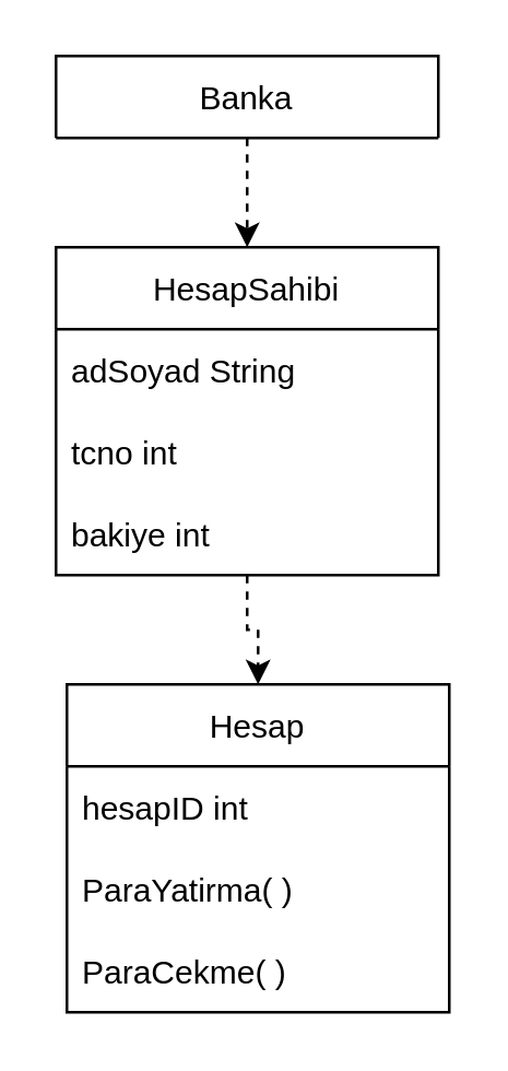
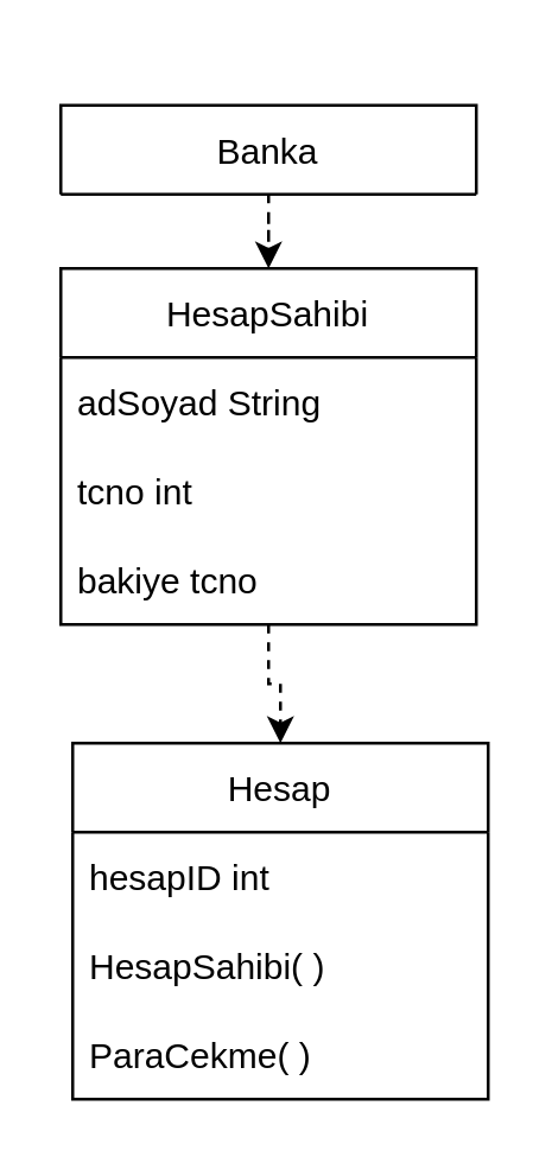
  <mxCell id="0" />
  <mxCell id="1" parent="0" />
  <mxCell id="2" style="edgeStyle=orthogonalEdgeStyle;rounded=0;orthogonalLoop=1;jettySize=auto;html=1;entryX=0.5;entryY=0;entryDx=0;entryDy=0;dashed=1;" edge="1" parent="1" source="3" target="5"><mxGeometry relative="1" as="geometry" /></mxCell>
- <mxCell id="3" value="Banka" style="swimlane;fontStyle=0;childLayout=stackLayout;horizontal=1;startSize=30;horizontalStack=0;resizeParent=1;resizeParentMax=0;resizeLast=0;collapsible=1;marginBottom=0;" vertex="1" parent="1"><mxGeometry x="20" y="20" width="140" height="30" as="geometry" /></mxCell>
+ <mxCell id="3" value="Banka" style="swimlane;fontStyle=0;childLayout=stackLayout;horizontal=1;startSize=30;horizontalStack=0;resizeParent=1;resizeParentMax=0;resizeLast=0;collapsible=1;marginBottom=0;" vertex="1" parent="1"><mxGeometry x="20" y="35" width="140" height="30" as="geometry" /></mxCell>
  <mxCell id="4" style="edgeStyle=orthogonalEdgeStyle;rounded=0;orthogonalLoop=1;jettySize=auto;html=1;dashed=1;" edge="1" parent="1" source="5" target="9"><mxGeometry relative="1" as="geometry" /></mxCell>
  <mxCell id="5" value="HesapSahibi" style="swimlane;fontStyle=0;childLayout=stackLayout;horizontal=1;startSize=30;horizontalStack=0;resizeParent=1;resizeParentMax=0;resizeLast=0;collapsible=1;marginBottom=0;" vertex="1" parent="1"><mxGeometry x="20" y="90" width="140" height="120" as="geometry" /></mxCell>
  <mxCell id="6" value="adSoyad String" style="text;strokeColor=none;fillColor=none;align=left;verticalAlign=middle;spacingLeft=4;spacingRight=4;overflow=hidden;points=[[0,0.5],[1,0.5]];portConstraint=eastwest;rotatable=0;" vertex="1" parent="5"><mxGeometry y="30" width="140" height="30" as="geometry" /></mxCell>
  <mxCell id="7" value="tcno int" style="text;strokeColor=none;fillColor=none;align=left;verticalAlign=middle;spacingLeft=4;spacingRight=4;overflow=hidden;points=[[0,0.5],[1,0.5]];portConstraint=eastwest;rotatable=0;" vertex="1" parent="5"><mxGeometry y="60" width="140" height="30" as="geometry" /></mxCell>
- <mxCell id="8" value="bakiye int" style="text;strokeColor=none;fillColor=none;align=left;verticalAlign=middle;spacingLeft=4;spacingRight=4;overflow=hidden;points=[[0,0.5],[1,0.5]];portConstraint=eastwest;rotatable=0;" vertex="1" parent="5"><mxGeometry y="90" width="140" height="30" as="geometry" /></mxCell>
+ <mxCell id="8" value="bakiye tcno" style="text;strokeColor=none;fillColor=none;align=left;verticalAlign=middle;spacingLeft=4;spacingRight=4;overflow=hidden;points=[[0,0.5],[1,0.5]];portConstraint=eastwest;rotatable=0;" vertex="1" parent="5"><mxGeometry y="90" width="140" height="30" as="geometry" /></mxCell>
  <mxCell id="9" value="Hesap" style="swimlane;fontStyle=0;childLayout=stackLayout;horizontal=1;startSize=30;horizontalStack=0;resizeParent=1;resizeParentMax=0;resizeLast=0;collapsible=1;marginBottom=0;" vertex="1" parent="1"><mxGeometry x="24" y="250" width="140" height="120" as="geometry" /></mxCell>
  <mxCell id="10" value="hesapID int" style="text;strokeColor=none;fillColor=none;align=left;verticalAlign=middle;spacingLeft=4;spacingRight=4;overflow=hidden;points=[[0,0.5],[1,0.5]];portConstraint=eastwest;rotatable=0;" vertex="1" parent="9"><mxGeometry y="30" width="140" height="30" as="geometry" /></mxCell>
- <mxCell id="11" value="ParaYatirma( ) " style="text;strokeColor=none;fillColor=none;align=left;verticalAlign=middle;spacingLeft=4;spacingRight=4;overflow=hidden;points=[[0,0.5],[1,0.5]];portConstraint=eastwest;rotatable=0;" vertex="1" parent="9"><mxGeometry y="60" width="140" height="30" as="geometry" /></mxCell>
+ <mxCell id="11" value="HesapSahibi( ) " style="text;strokeColor=none;fillColor=none;align=left;verticalAlign=middle;spacingLeft=4;spacingRight=4;overflow=hidden;points=[[0,0.5],[1,0.5]];portConstraint=eastwest;rotatable=0;" vertex="1" parent="9"><mxGeometry y="60" width="140" height="30" as="geometry" /></mxCell>
  <mxCell id="12" value="ParaCekme( )" style="text;strokeColor=none;fillColor=none;align=left;verticalAlign=middle;spacingLeft=4;spacingRight=4;overflow=hidden;points=[[0,0.5],[1,0.5]];portConstraint=eastwest;rotatable=0;" vertex="1" parent="9"><mxGeometry y="90" width="140" height="30" as="geometry" /></mxCell>
